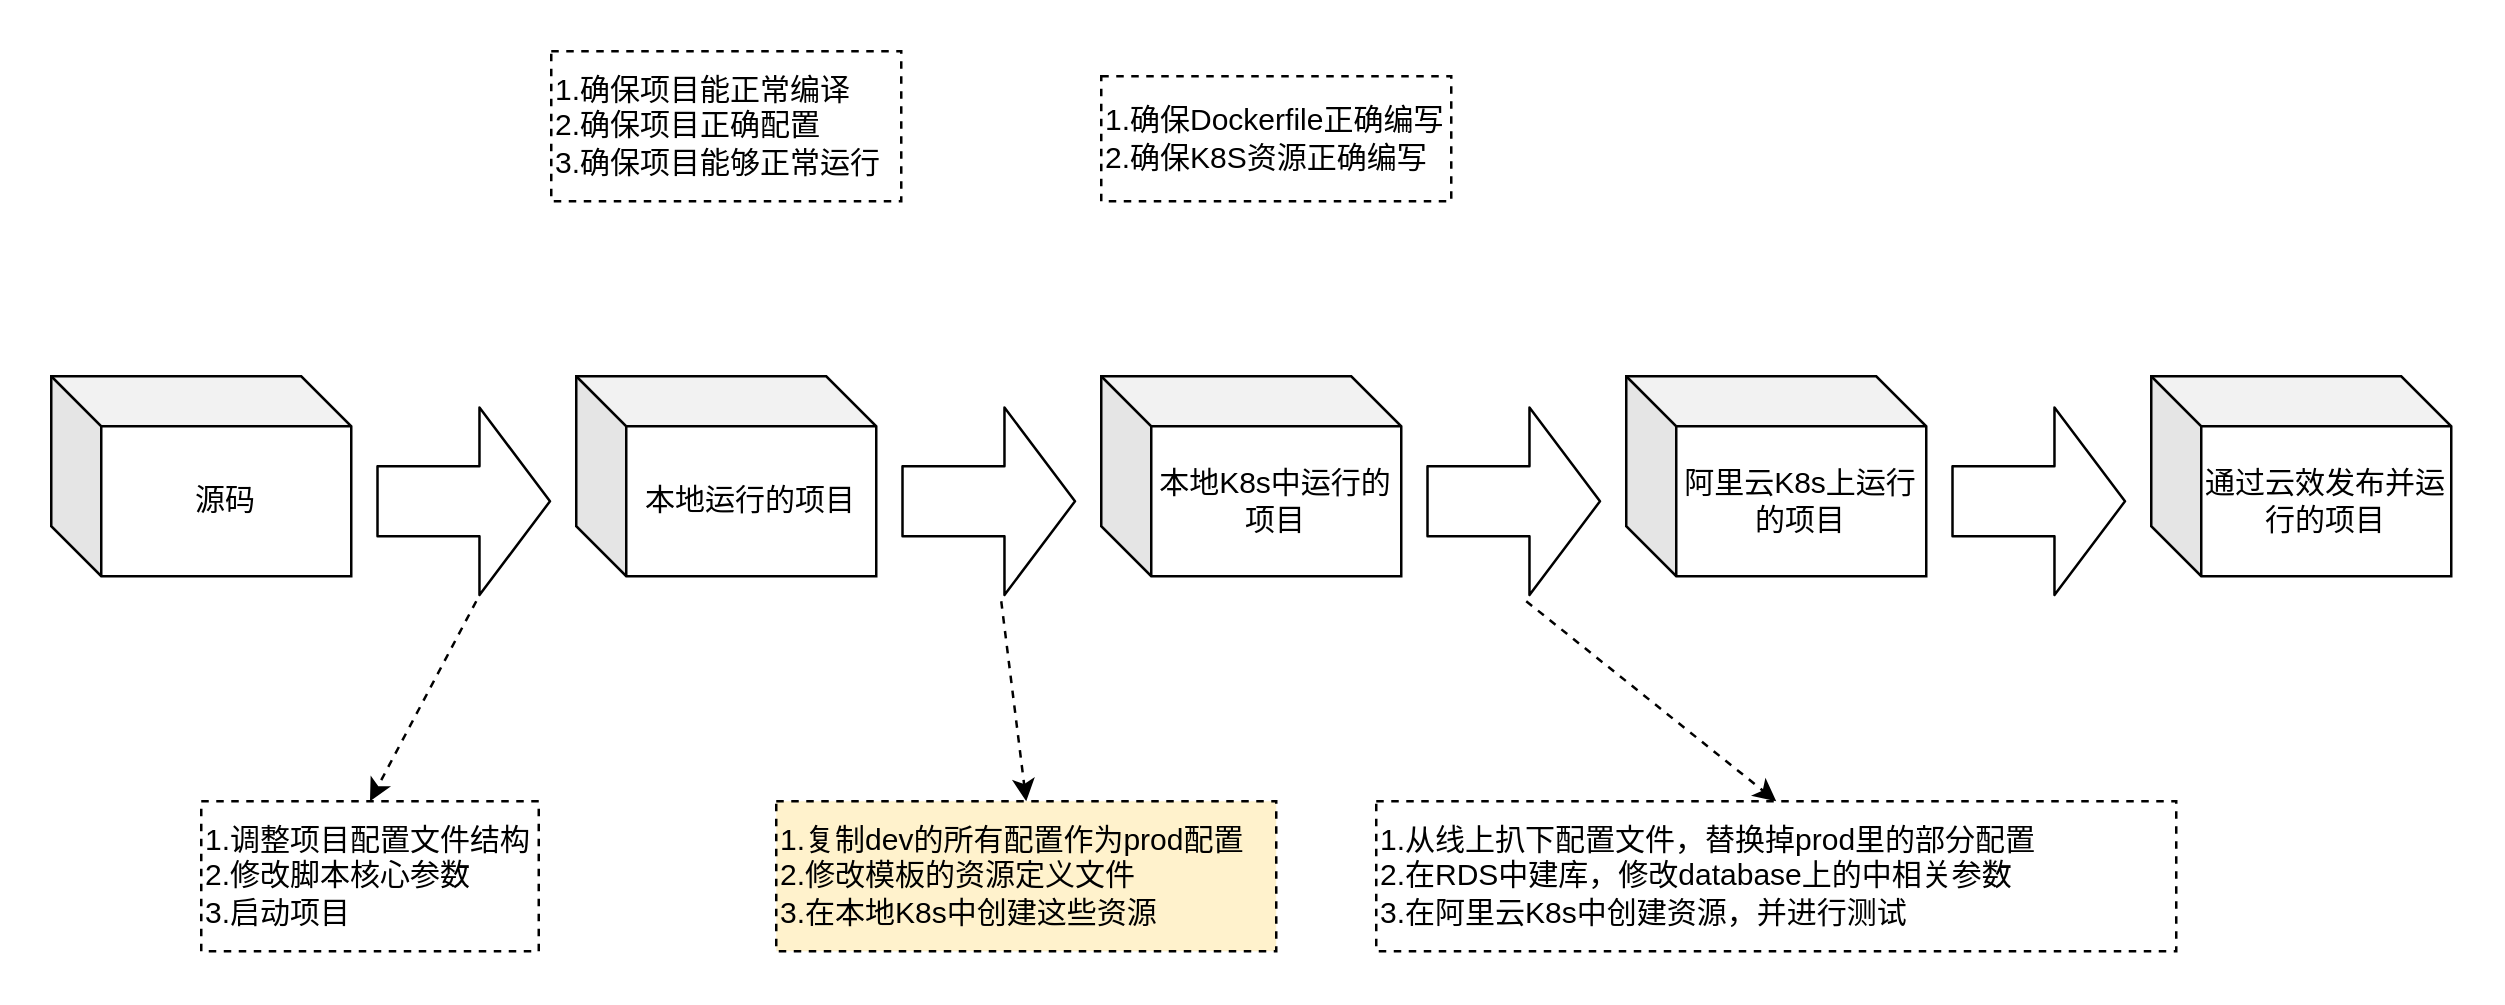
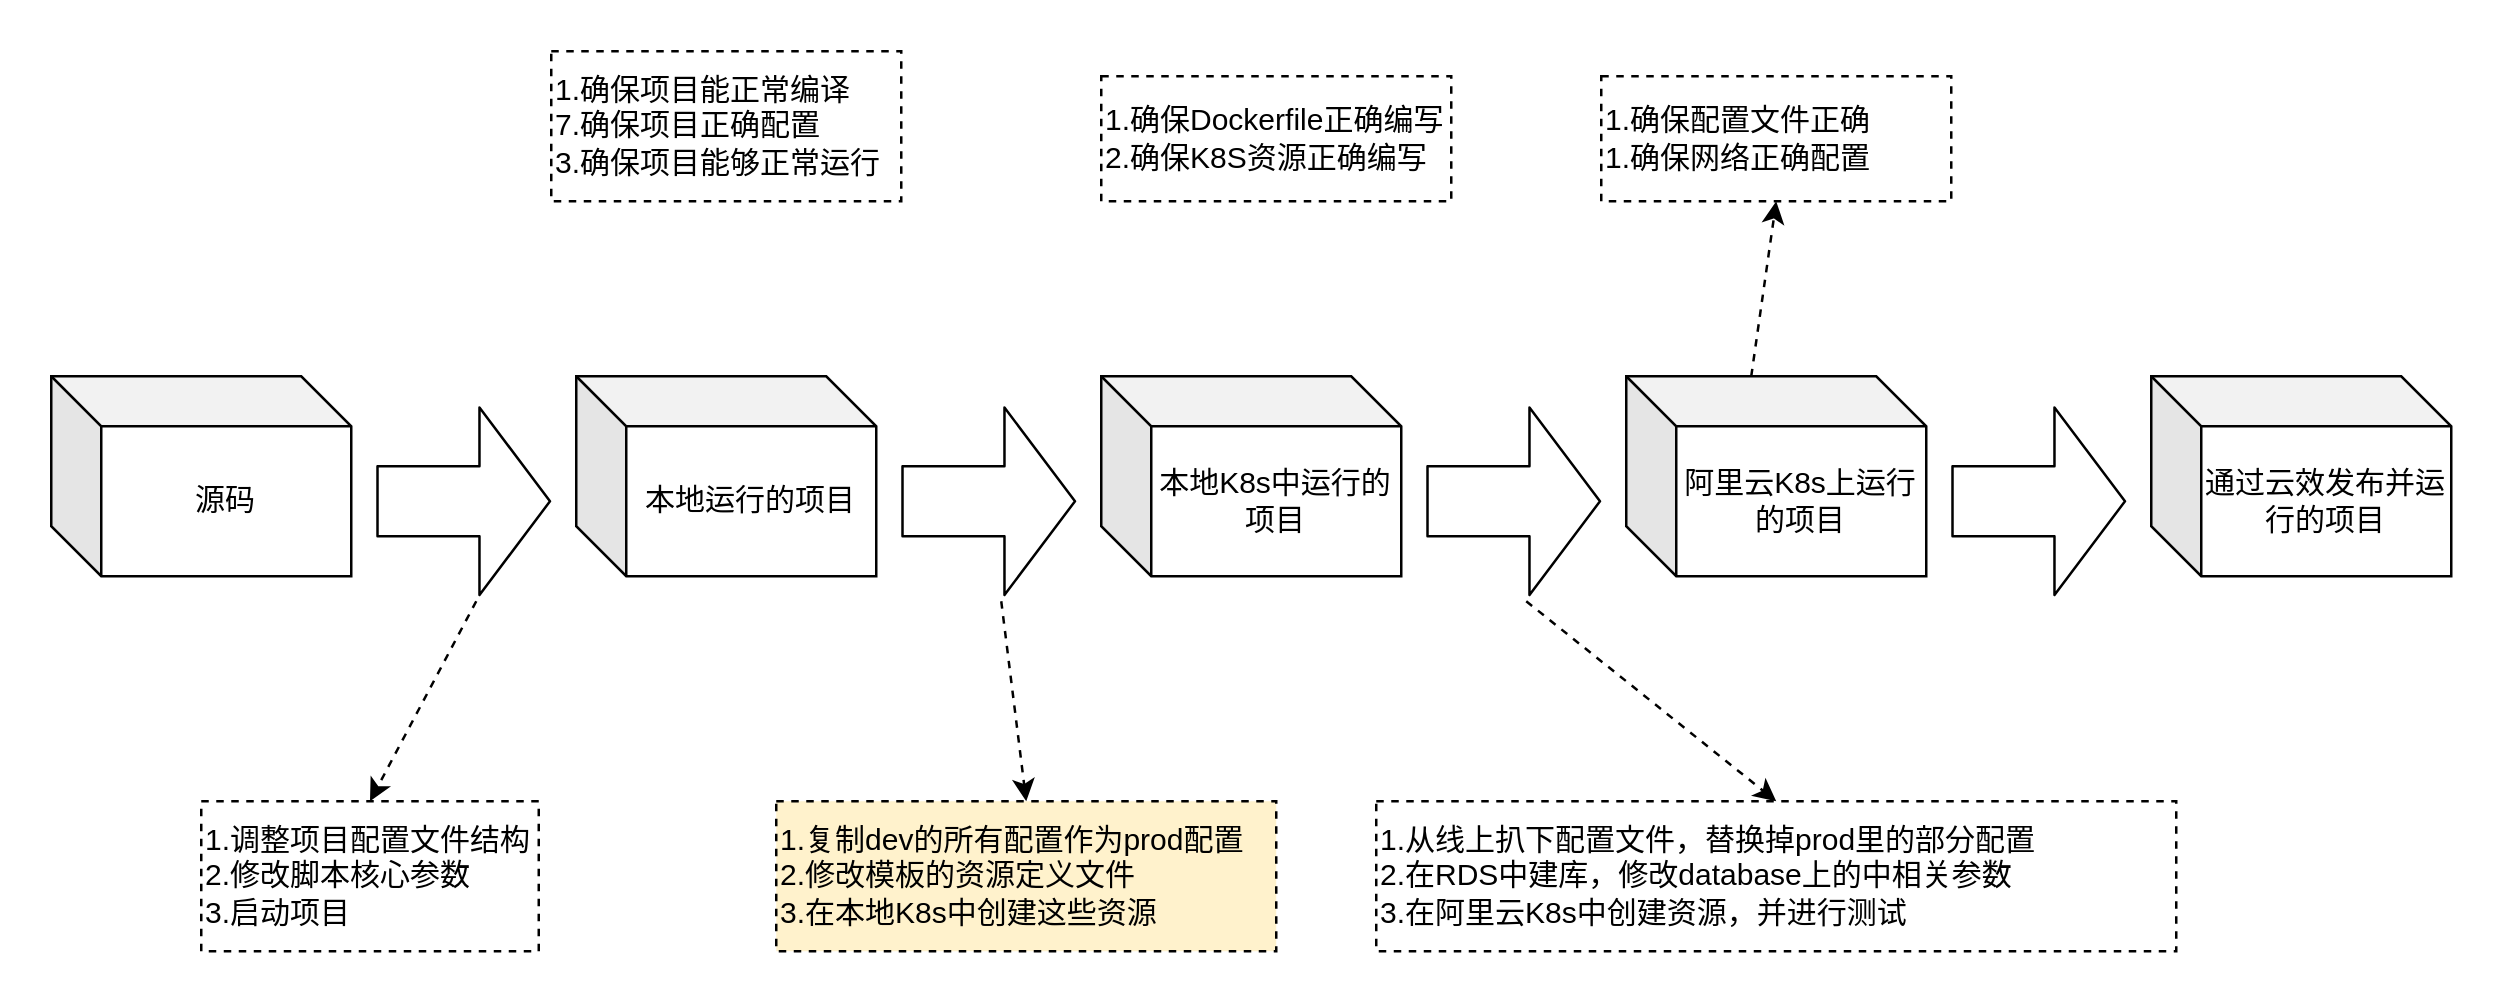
  <mxCell id="0" />
  <mxCell id="1" parent="0" />
  <mxCell id="2" value="本地运行的项目" style="shape=cube;whiteSpace=wrap;html=1;boundedLbl=1;backgroundOutline=1;darkOpacity=0.05;darkOpacity2=0.1;" vertex="1" parent="1"><mxGeometry x="230" y="150" width="120" height="80" as="geometry" /></mxCell>
  <mxCell id="3" value="本地K8s中运行的项目" style="shape=cube;whiteSpace=wrap;html=1;boundedLbl=1;backgroundOutline=1;darkOpacity=0.05;darkOpacity2=0.1;" vertex="1" parent="1"><mxGeometry x="440" y="150" width="120" height="80" as="geometry" /></mxCell>
  <mxCell id="4" value="&lt;span style=&quot;white-space: normal&quot;&gt;阿里云K8s上运行的项目&lt;/span&gt;" style="shape=cube;whiteSpace=wrap;html=1;boundedLbl=1;backgroundOutline=1;darkOpacity=0.05;darkOpacity2=0.1;" vertex="1" parent="1"><mxGeometry x="650" y="150" width="120" height="80" as="geometry" /></mxCell>
  <mxCell id="5" value="源码" style="shape=cube;whiteSpace=wrap;html=1;boundedLbl=1;backgroundOutline=1;darkOpacity=0.05;darkOpacity2=0.1;" vertex="1" parent="1"><mxGeometry x="20" y="150" width="120" height="80" as="geometry" /></mxCell>
  <mxCell id="6" value="" style="shape=flexArrow;endArrow=classic;html=1;endWidth=46;endSize=9.07;width=28;" edge="1" parent="1"><mxGeometry width="50" height="50" relative="1" as="geometry"><mxPoint x="150" y="200" as="sourcePoint" /><mxPoint x="220" y="200" as="targetPoint" /></mxGeometry></mxCell>
  <mxCell id="7" value="" style="shape=flexArrow;endArrow=classic;html=1;endWidth=46;endSize=9.07;width=28;" edge="1" parent="1"><mxGeometry width="50" height="50" relative="1" as="geometry"><mxPoint x="360" y="200" as="sourcePoint" /><mxPoint x="430" y="200" as="targetPoint" /></mxGeometry></mxCell>
  <mxCell id="8" value="" style="shape=flexArrow;endArrow=classic;html=1;endWidth=46;endSize=9.07;width=28;" edge="1" parent="1"><mxGeometry width="50" height="50" relative="1" as="geometry"><mxPoint x="570" y="200" as="sourcePoint" /><mxPoint x="640" y="200" as="targetPoint" /></mxGeometry></mxCell>
- <mxCell id="9" value="1.确保项目能正常编译&lt;br&gt;2.确保项目正确配置&lt;br&gt;3.确保项目能够正常运行" style="rounded=0;whiteSpace=wrap;html=1;dashed=1;fillColor=#FFFFFF;align=left;" vertex="1" parent="1"><mxGeometry x="220" y="20" width="140" height="60" as="geometry" /></mxCell>
+ <mxCell id="9" value="1.确保项目能正常编译&lt;br&gt;7.确保项目正确配置&lt;br&gt;3.确保项目能够正常运行" style="rounded=0;whiteSpace=wrap;html=1;dashed=1;fillColor=#FFFFFF;align=left;" vertex="1" parent="1"><mxGeometry x="220" y="20" width="140" height="60" as="geometry" /></mxCell>
  <mxCell id="10" value="1.调整项目配置文件结构&lt;br&gt;2.修改脚本核心参数&lt;br&gt;3.启动项目" style="rounded=0;whiteSpace=wrap;html=1;dashed=1;fillColor=#FFFFFF;align=left;" vertex="1" parent="1"><mxGeometry x="80" y="320" width="135" height="60" as="geometry" /></mxCell>
  <mxCell id="11" value="1.确保Dockerfile正确编写&lt;br&gt;2.确保K8S资源正确编写" style="rounded=0;whiteSpace=wrap;html=1;dashed=1;fillColor=#FFFFFF;align=left;" vertex="1" parent="1"><mxGeometry x="440" y="30" width="140" height="50" as="geometry" /></mxCell>
+ <mxCell id="12" value="1.确保配置文件正确&lt;br&gt;1.确保网络正确配置&lt;br&gt;" style="rounded=0;whiteSpace=wrap;html=1;dashed=1;fillColor=#FFFFFF;align=left;" vertex="1" parent="1"><mxGeometry x="640" y="30" width="140" height="50" as="geometry" /></mxCell>
  <mxCell id="13" value="1.复制dev的所有配置作为prod配置&lt;br&gt;2.修改模板的资源定义文件&lt;br&gt;3.在本地K8s中创建这些资源" style="rounded=0;whiteSpace=wrap;html=1;dashed=1;fillColor=#fff2cc;align=left;" vertex="1" parent="1"><mxGeometry x="310" y="320" width="200" height="60" as="geometry" /></mxCell>
  <mxCell id="14" value="1.从线上扒下配置文件，替换掉prod里的部分配置&lt;br&gt;2.在RDS中建库，修改database上的中相关参数&lt;br&gt;3.在阿里云K8s中创建资源，并进行测试" style="rounded=0;whiteSpace=wrap;html=1;dashed=1;fillColor=#FFFFFF;align=left;" vertex="1" parent="1"><mxGeometry x="550" y="320" width="320" height="60" as="geometry" /></mxCell>
+ <mxCell id="15" value="" style="endArrow=classic;html=1;dashed=1;exitX=0;exitY=0;exitDx=50;exitDy=0;exitPerimeter=0;entryX=0.5;entryY=1;entryDx=0;entryDy=0;" edge="1" parent="1" source="4" target="12"><mxGeometry width="50" height="50" relative="1" as="geometry"><mxPoint x="500" y="160" as="sourcePoint" /><mxPoint x="520" y="90" as="targetPoint" /></mxGeometry></mxCell>
  <mxCell id="16" value="" style="endArrow=classic;html=1;dashed=1;entryX=0.5;entryY=0;entryDx=0;entryDy=0;" edge="1" parent="1" target="10"><mxGeometry width="50" height="50" relative="1" as="geometry"><mxPoint x="190" y="240" as="sourcePoint" /><mxPoint x="120" y="380" as="targetPoint" /></mxGeometry></mxCell>
  <mxCell id="17" value="" style="endArrow=classic;html=1;dashed=1;entryX=0.5;entryY=0;entryDx=0;entryDy=0;" edge="1" parent="1" target="13"><mxGeometry width="50" height="50" relative="1" as="geometry"><mxPoint x="400" y="240" as="sourcePoint" /><mxPoint x="210" y="300" as="targetPoint" /></mxGeometry></mxCell>
  <mxCell id="18" value="" style="endArrow=classic;html=1;dashed=1;entryX=0.5;entryY=0;entryDx=0;entryDy=0;" edge="1" parent="1" target="14"><mxGeometry width="50" height="50" relative="1" as="geometry"><mxPoint x="610" y="240" as="sourcePoint" /><mxPoint x="430" y="300" as="targetPoint" /></mxGeometry></mxCell>
  <mxCell id="19" value="" style="shape=flexArrow;endArrow=classic;html=1;endWidth=46;endSize=9.07;width=28;" edge="1" parent="1"><mxGeometry width="50" height="50" relative="1" as="geometry"><mxPoint x="780" y="200" as="sourcePoint" /><mxPoint x="850" y="200" as="targetPoint" /></mxGeometry></mxCell>
  <mxCell id="20" value="通过云效发布并运行的项目" style="shape=cube;whiteSpace=wrap;html=1;boundedLbl=1;backgroundOutline=1;darkOpacity=0.05;darkOpacity2=0.1;" vertex="1" parent="1"><mxGeometry x="860" y="150" width="120" height="80" as="geometry" /></mxCell>
